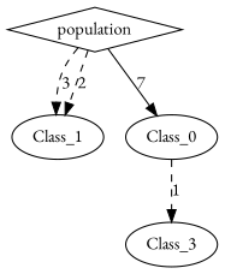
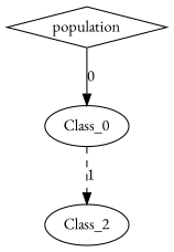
  digraph {
    fontname="EB Garamond"
    node [fontname="EB Garamond"]
    edge [fontname="EB Garamond" style=dashed]
-   n1 [label=Class_1]
-   n2 [label=Class_3]
+   n2 [label=Class_2]
    n3 [label=Class_0]
    n4 [label=population shape=diamond]
    n3 -> n2 [label=1]
-   n4 -> n1 [label=3]
-   n4 -> n1 [label=2]
-   n4 -> n3 [label=7 style=solid]
+   n4 -> n3 [label=0 style=solid]
  }
